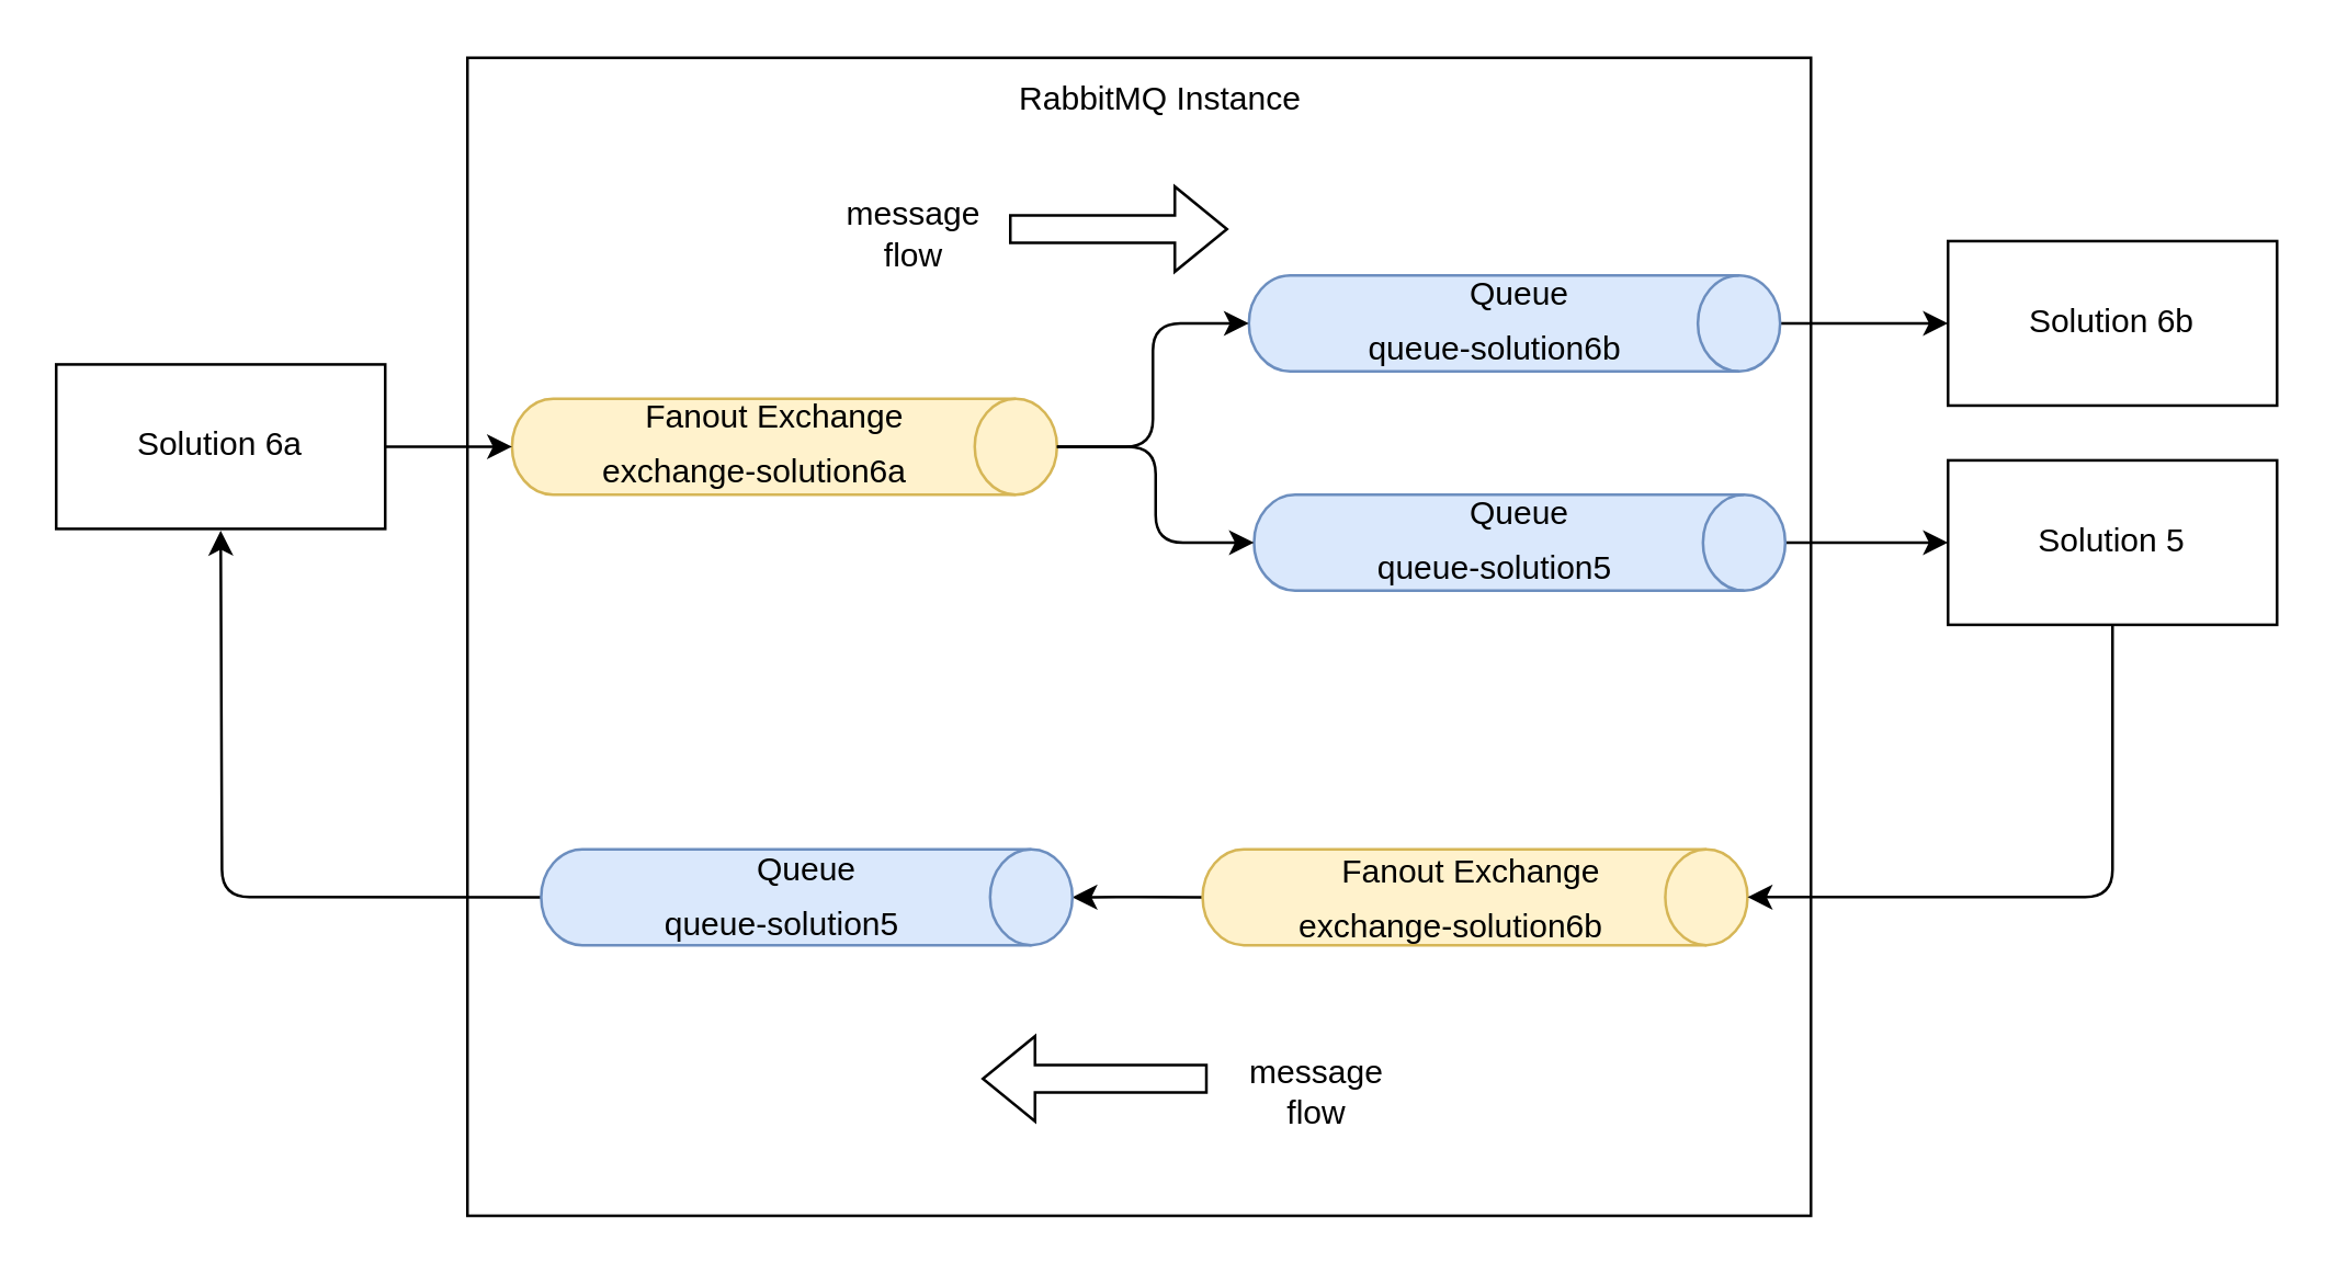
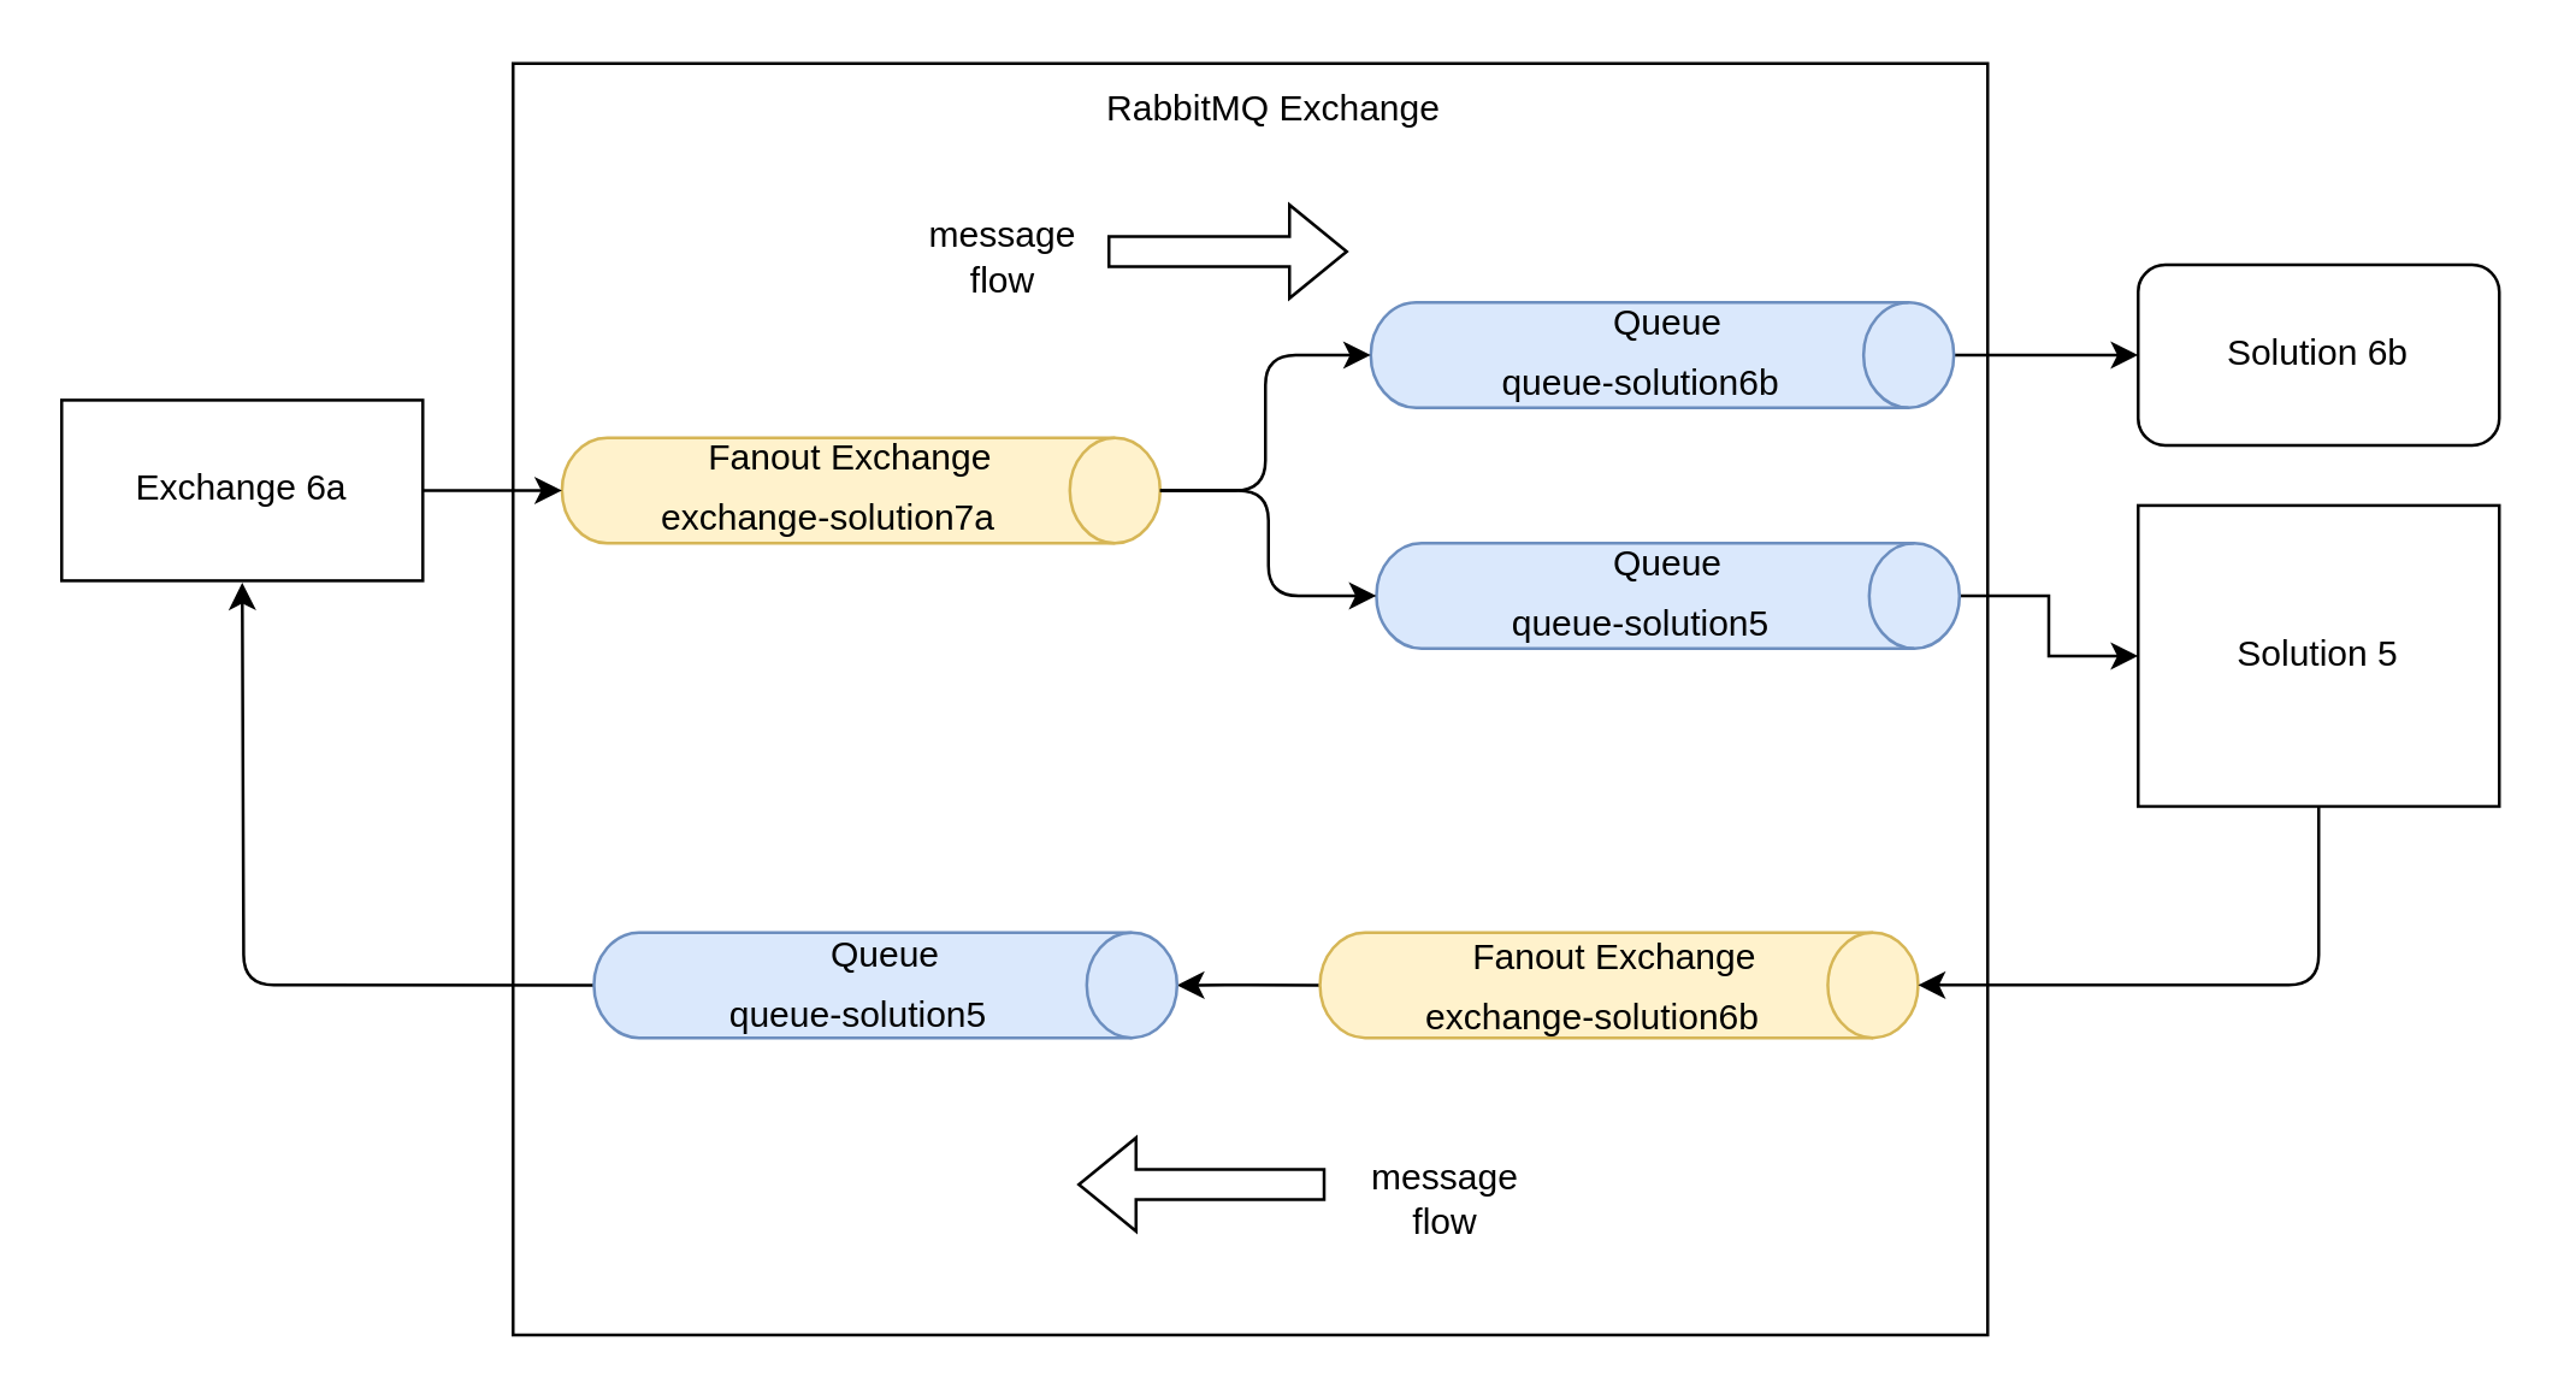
  <mxCell id="0" />
  <mxCell id="1" parent="0" />
  <mxCell id="2" value="" style="rounded=0;whiteSpace=wrap;html=1;fillColor=none;" vertex="1" parent="1"><mxGeometry x="170" y="20.5" width="490" height="422.5" as="geometry" /></mxCell>
  <mxCell id="3" value="" style="shape=cylinder3;whiteSpace=wrap;html=1;boundedLbl=1;backgroundOutline=1;size=15;rotation=90;fillColor=#fff2cc;strokeColor=#d6b656;" vertex="1" parent="1"><mxGeometry x="268.13" y="63" width="35" height="198.75" as="geometry" /></mxCell>
  <mxCell id="4" value="Fanout Exchange&amp;nbsp;" style="text;html=1;align=center;verticalAlign=middle;whiteSpace=wrap;rounded=0;" vertex="1" parent="1"><mxGeometry x="210" y="137.37" width="147.5" height="30" as="geometry" /></mxCell>
- <mxCell id="5" value="exchange-solution6a" style="text;html=1;align=center;verticalAlign=middle;whiteSpace=wrap;rounded=0;" vertex="1" parent="1"><mxGeometry x="210" y="157.37" width="130" height="30" as="geometry" /></mxCell>
+ <mxCell id="5" value="exchange-solution7a" style="text;html=1;align=center;verticalAlign=middle;whiteSpace=wrap;rounded=0;" vertex="1" parent="1"><mxGeometry x="210" y="157.37" width="130" height="30" as="geometry" /></mxCell>
  <mxCell id="6" style="edgeStyle=orthogonalEdgeStyle;rounded=0;orthogonalLoop=1;jettySize=auto;html=1;entryX=0;entryY=0.5;entryDx=0;entryDy=0;" edge="1" parent="1" source="7" target="18"><mxGeometry relative="1" as="geometry" /></mxCell>
  <mxCell id="7" value="" style="shape=cylinder3;whiteSpace=wrap;html=1;boundedLbl=1;backgroundOutline=1;size=15;rotation=90;fillColor=#dae8fc;strokeColor=#6c8ebf;" vertex="1" parent="1"><mxGeometry x="534.38" y="20.5" width="35" height="193.75" as="geometry" /></mxCell>
  <mxCell id="8" value="Queue" style="text;html=1;align=center;verticalAlign=middle;whiteSpace=wrap;rounded=0;" vertex="1" parent="1"><mxGeometry x="480" y="92.37" width="147.5" height="30" as="geometry" /></mxCell>
  <mxCell id="9" value="queue-solution6b" style="text;html=1;align=center;verticalAlign=middle;whiteSpace=wrap;rounded=0;" vertex="1" parent="1"><mxGeometry x="480" y="112.37" width="130" height="30" as="geometry" /></mxCell>
  <mxCell id="10" style="edgeStyle=orthogonalEdgeStyle;rounded=0;orthogonalLoop=1;jettySize=auto;html=1;" edge="1" parent="1" source="11" target="19"><mxGeometry relative="1" as="geometry" /></mxCell>
  <mxCell id="11" value="" style="shape=cylinder3;whiteSpace=wrap;html=1;boundedLbl=1;backgroundOutline=1;size=15;rotation=90;fillColor=#dae8fc;strokeColor=#6c8ebf;" vertex="1" parent="1"><mxGeometry x="536.25" y="100.49" width="35" height="193.75" as="geometry" /></mxCell>
  <mxCell id="12" value="Queue" style="text;html=1;align=center;verticalAlign=middle;whiteSpace=wrap;rounded=0;" vertex="1" parent="1"><mxGeometry x="480" y="172.37" width="147.5" height="30" as="geometry" /></mxCell>
  <mxCell id="13" value="queue-solution5" style="text;html=1;align=center;verticalAlign=middle;whiteSpace=wrap;rounded=0;" vertex="1" parent="1"><mxGeometry x="480" y="192.37" width="130" height="30" as="geometry" /></mxCell>
  <mxCell id="14" style="edgeStyle=orthogonalEdgeStyle;rounded=1;orthogonalLoop=1;jettySize=auto;html=1;entryX=0.5;entryY=1;entryDx=0;entryDy=0;entryPerimeter=0;curved=0;" edge="1" parent="1" source="3" target="7"><mxGeometry relative="1" as="geometry" /></mxCell>
  <mxCell id="15" style="edgeStyle=orthogonalEdgeStyle;rounded=1;orthogonalLoop=1;jettySize=auto;html=1;exitX=0.5;exitY=0;exitDx=0;exitDy=0;exitPerimeter=0;entryX=0.5;entryY=1;entryDx=0;entryDy=0;entryPerimeter=0;curved=0;" edge="1" parent="1" source="3" target="11"><mxGeometry relative="1" as="geometry" /></mxCell>
- <mxCell id="16" value="Solution 6a" style="rounded=0;whiteSpace=wrap;html=1;" vertex="1" parent="1"><mxGeometry x="20" y="132.37" width="120" height="60" as="geometry" /></mxCell>
+ <mxCell id="16" value="Exchange 6a" style="rounded=0;whiteSpace=wrap;html=1;" vertex="1" parent="1"><mxGeometry x="20" y="132.37" width="120" height="60" as="geometry" /></mxCell>
  <mxCell id="17" style="edgeStyle=orthogonalEdgeStyle;rounded=0;orthogonalLoop=1;jettySize=auto;html=1;entryX=0.5;entryY=1;entryDx=0;entryDy=0;entryPerimeter=0;" edge="1" parent="1" source="16" target="3"><mxGeometry relative="1" as="geometry" /></mxCell>
- <mxCell id="18" value="Solution 6b" style="rounded=0;whiteSpace=wrap;html=1;" vertex="1" parent="1"><mxGeometry x="710" y="87.38" width="120" height="60" as="geometry" /></mxCell>
- <mxCell id="19" value="Solution 5" style="rounded=0;whiteSpace=wrap;html=1;" vertex="1" parent="1"><mxGeometry x="710" y="167.37" width="120" height="60" as="geometry" /></mxCell>
- <mxCell id="20" value="RabbitMQ Instance" style="text;html=1;align=center;verticalAlign=middle;whiteSpace=wrap;rounded=0;" vertex="1" parent="1"><mxGeometry x="357.5" y="20.5" width="130" height="30" as="geometry" /></mxCell>
+ <mxCell id="18" value="Solution 6b" style="whiteSpace=wrap;html=1;rounded=1;" vertex="1" parent="1"><mxGeometry x="710" y="87.38" width="120" height="60" as="geometry" /></mxCell>
+ <mxCell id="19" value="Solution 5" style="rounded=0;whiteSpace=wrap;html=1;" vertex="1" parent="1"><mxGeometry x="710" y="167.37" width="120" height="100" as="geometry" /></mxCell>
+ <mxCell id="20" value="RabbitMQ Exchange" style="text;html=1;align=center;verticalAlign=middle;whiteSpace=wrap;rounded=0;" vertex="1" parent="1"><mxGeometry x="357.5" y="20.5" width="130" height="30" as="geometry" /></mxCell>
  <mxCell id="21" style="edgeStyle=orthogonalEdgeStyle;rounded=0;orthogonalLoop=1;jettySize=auto;html=1;exitX=0.5;exitY=1;exitDx=0;exitDy=0;exitPerimeter=0;" edge="1" parent="1" source="22" target="27"><mxGeometry relative="1" as="geometry" /></mxCell>
  <mxCell id="22" value="" style="shape=cylinder3;whiteSpace=wrap;html=1;boundedLbl=1;backgroundOutline=1;size=15;rotation=90;fillColor=#fff2cc;strokeColor=#d6b656;" vertex="1" parent="1"><mxGeometry x="520" y="227.37" width="35" height="198.75" as="geometry" /></mxCell>
  <mxCell id="23" value="Fanout Exchange&amp;nbsp;" style="text;html=1;align=center;verticalAlign=middle;whiteSpace=wrap;rounded=0;" vertex="1" parent="1"><mxGeometry x="463.75" y="303" width="147.5" height="30" as="geometry" /></mxCell>
  <mxCell id="24" value="exchange-solution6b" style="text;html=1;align=center;verticalAlign=middle;whiteSpace=wrap;rounded=0;" vertex="1" parent="1"><mxGeometry x="463.75" y="323" width="130" height="30" as="geometry" /></mxCell>
  <mxCell id="25" style="edgeStyle=orthogonalEdgeStyle;rounded=1;orthogonalLoop=1;jettySize=auto;html=1;entryX=0.5;entryY=0;entryDx=0;entryDy=0;entryPerimeter=0;curved=0;exitX=0.5;exitY=1;exitDx=0;exitDy=0;" edge="1" parent="1" source="19" target="22"><mxGeometry relative="1" as="geometry" /></mxCell>
  <mxCell id="26" style="edgeStyle=orthogonalEdgeStyle;rounded=1;orthogonalLoop=1;jettySize=auto;html=1;exitX=0.5;exitY=1;exitDx=0;exitDy=0;exitPerimeter=0;curved=0;" edge="1" parent="1" source="27"><mxGeometry relative="1" as="geometry"><mxPoint x="80" y="193" as="targetPoint" /></mxGeometry></mxCell>
  <mxCell id="27" value="" style="shape=cylinder3;whiteSpace=wrap;html=1;boundedLbl=1;backgroundOutline=1;size=15;rotation=90;fillColor=#dae8fc;strokeColor=#6c8ebf;" vertex="1" parent="1"><mxGeometry x="276.25" y="229.87" width="35" height="193.75" as="geometry" /></mxCell>
  <mxCell id="28" value="Queue" style="text;html=1;align=center;verticalAlign=middle;whiteSpace=wrap;rounded=0;" vertex="1" parent="1"><mxGeometry x="220" y="301.75" width="147.5" height="30" as="geometry" /></mxCell>
  <mxCell id="29" value="queue-solution5" style="text;html=1;align=center;verticalAlign=middle;whiteSpace=wrap;rounded=0;" vertex="1" parent="1"><mxGeometry x="220" y="321.75" width="130" height="30" as="geometry" /></mxCell>
  <mxCell id="30" value="" style="shape=flexArrow;endArrow=classic;html=1;rounded=0;" edge="1" parent="1"><mxGeometry width="50" height="50" relative="1" as="geometry"><mxPoint x="367.5" y="83" as="sourcePoint" /><mxPoint x="447.5" y="83" as="targetPoint" /></mxGeometry></mxCell>
  <mxCell id="31" value="" style="shape=flexArrow;endArrow=classic;html=1;rounded=0;" edge="1" parent="1"><mxGeometry width="50" height="50" relative="1" as="geometry"><mxPoint x="440" y="393" as="sourcePoint" /><mxPoint x="357.5" y="393" as="targetPoint" /></mxGeometry></mxCell>
  <mxCell id="32" value="message flow" style="text;html=1;align=center;verticalAlign=middle;whiteSpace=wrap;rounded=0;" vertex="1" parent="1"><mxGeometry x="303.13" y="70.49" width="60" height="30" as="geometry" /></mxCell>
  <mxCell id="33" value="message flow" style="text;html=1;align=center;verticalAlign=middle;whiteSpace=wrap;rounded=0;" vertex="1" parent="1"><mxGeometry x="450" y="383" width="60" height="30" as="geometry" /></mxCell>
